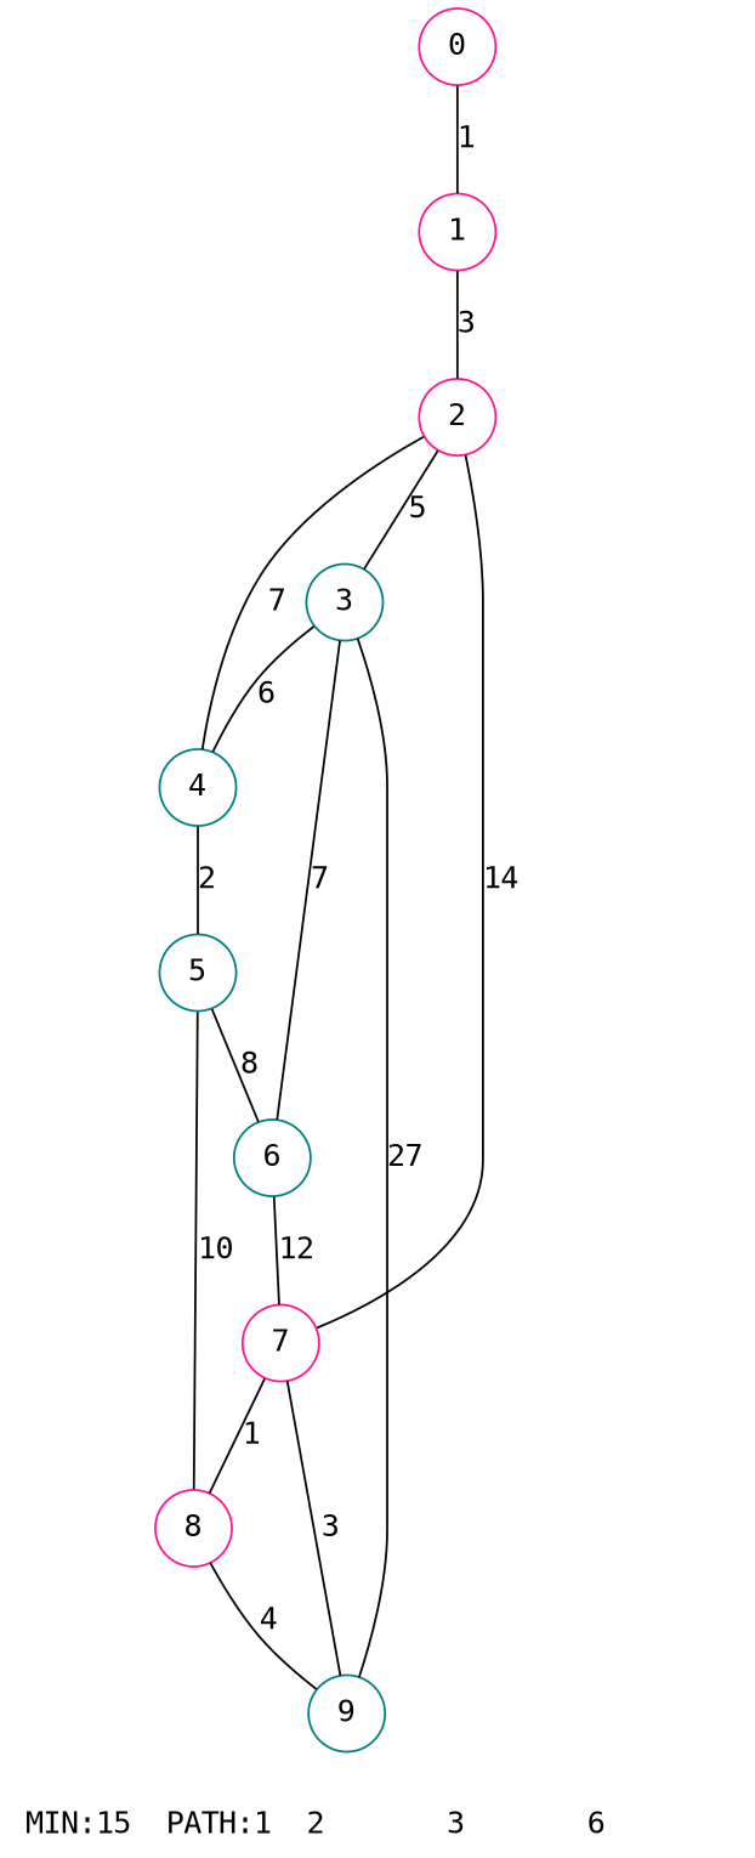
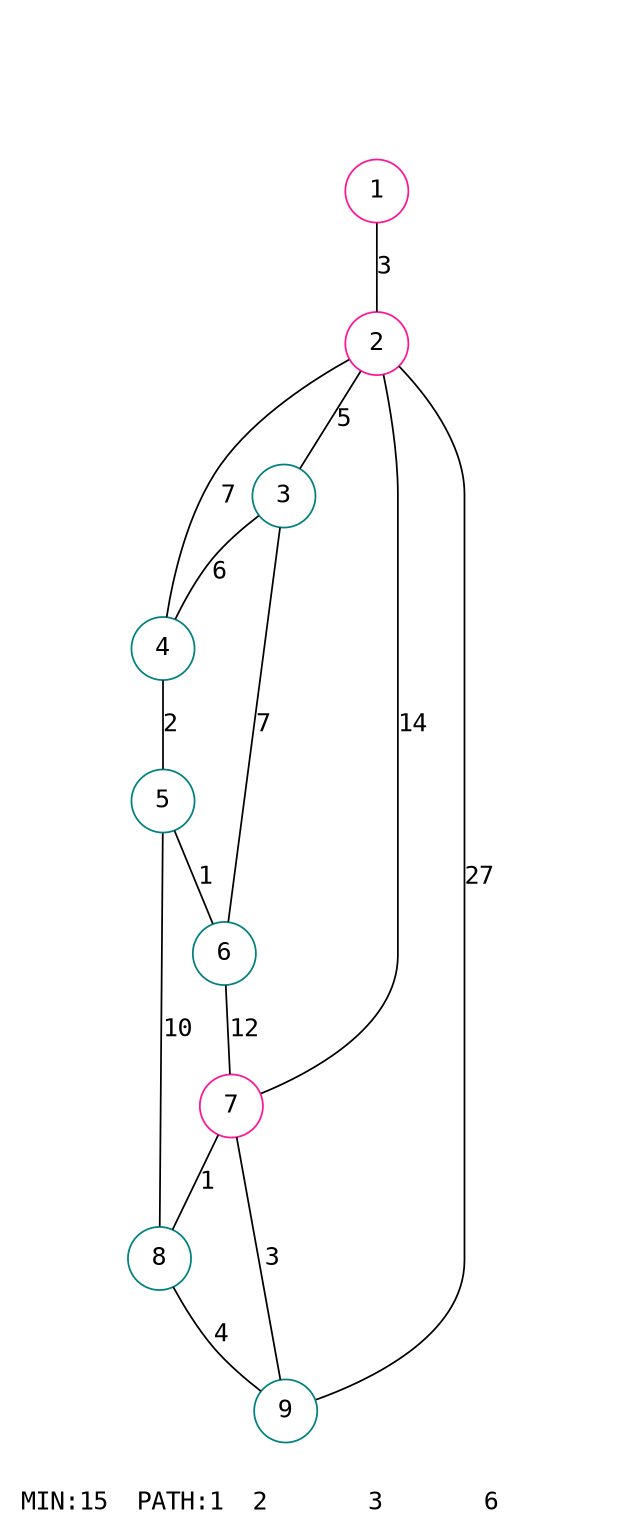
  graph {
    fontname="DejaVu Sans Mono"
    label="MIN:15	PATH:1	2	3	6	"
    node [color=deeppink fontname="DejaVu Sans Mono" shape=circle]
    edge [fontname="DejaVu Sans Mono"]
    1
    2
-   0
    3 [color=teal]
    4 [color=teal]
    7
    6 [color=teal]
    9 [color=teal]
    5 [color=teal]
-   8
+   8 [color=teal]
    1 -- 2 [label=3]
    2 -- 3 [label=5]
    2 -- 4 [label=7]
    2 -- 7 [label=14]
-   0 -- 1 [label=1]
    3 -- 4 [label=6]
    3 -- 6 [label=7]
-   3 -- 9 [label=27]
+   2 -- 9 [label=27]
    4 -- 5 [label=2]
    7 -- 9 [label=3]
    7 -- 8 [label=1]
    6 -- 7 [label=12]
-   5 -- 6 [label=8]
+   5 -- 6 [label=1]
    5 -- 8 [label=10]
    8 -- 9 [label=4]
  }
